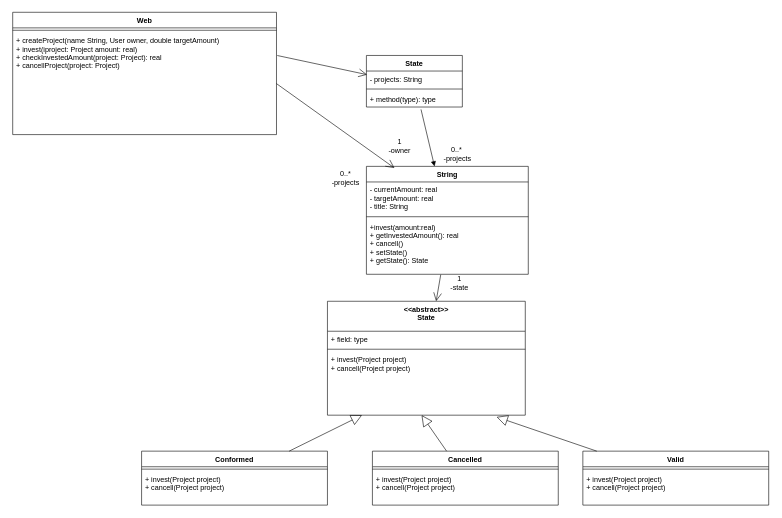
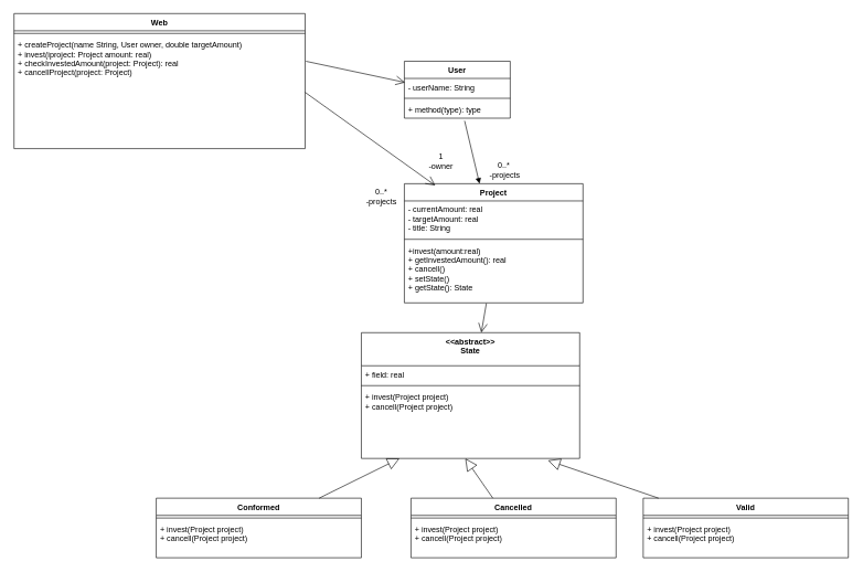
  <mxCell id="0" />
  <mxCell id="1" parent="0" />
  <mxCell id="2" value="Web" style="swimlane;fontStyle=1;align=center;verticalAlign=top;childLayout=stackLayout;horizontal=1;startSize=26;horizontalStack=0;resizeParent=1;resizeParentMax=0;resizeLast=0;collapsible=1;marginBottom=0;" vertex="1" parent="1"><mxGeometry x="20" y="20" width="440" height="204" as="geometry" /></mxCell>
  <mxCell id="3" value="" style="line;strokeWidth=1;fillColor=none;align=left;verticalAlign=middle;spacingTop=-1;spacingLeft=3;spacingRight=3;rotatable=0;labelPosition=right;points=[];portConstraint=eastwest;" vertex="1" parent="2"><mxGeometry y="26" width="440" height="8" as="geometry" /></mxCell>
  <mxCell id="4" value="+ createProject(name String, User owner, double targetAmount)&#10;+ invest(iproject: Project amount: real)&#10;+ checkInvestedAmount(project: Project): real&#10;+ cancellProject(project: Project)&#10;" style="text;strokeColor=none;fillColor=none;align=left;verticalAlign=top;spacingLeft=4;spacingRight=4;overflow=hidden;rotatable=0;points=[[0,0.5],[1,0.5]];portConstraint=eastwest;" vertex="1" parent="2"><mxGeometry y="34" width="440" height="170" as="geometry" /></mxCell>
- <mxCell id="5" value="State" style="swimlane;fontStyle=1;align=center;verticalAlign=top;childLayout=stackLayout;horizontal=1;startSize=26;horizontalStack=0;resizeParent=1;resizeParentMax=0;resizeLast=0;collapsible=1;marginBottom=0;" vertex="1" parent="1"><mxGeometry x="610" y="92" width="160" height="86" as="geometry" /></mxCell>
- <mxCell id="6" value="- projects: String" style="text;strokeColor=none;fillColor=none;align=left;verticalAlign=top;spacingLeft=4;spacingRight=4;overflow=hidden;rotatable=0;points=[[0,0.5],[1,0.5]];portConstraint=eastwest;" vertex="1" parent="5"><mxGeometry y="26" width="160" height="26" as="geometry" /></mxCell>
+ <mxCell id="5" value="User" style="swimlane;fontStyle=1;align=center;verticalAlign=top;childLayout=stackLayout;horizontal=1;startSize=26;horizontalStack=0;resizeParent=1;resizeParentMax=0;resizeLast=0;collapsible=1;marginBottom=0;" vertex="1" parent="1"><mxGeometry x="610" y="92" width="160" height="86" as="geometry" /></mxCell>
+ <mxCell id="6" value="- userName: String" style="text;strokeColor=none;fillColor=none;align=left;verticalAlign=top;spacingLeft=4;spacingRight=4;overflow=hidden;rotatable=0;points=[[0,0.5],[1,0.5]];portConstraint=eastwest;" vertex="1" parent="5"><mxGeometry y="26" width="160" height="26" as="geometry" /></mxCell>
  <mxCell id="7" value="" style="line;strokeWidth=1;fillColor=none;align=left;verticalAlign=middle;spacingTop=-1;spacingLeft=3;spacingRight=3;rotatable=0;labelPosition=right;points=[];portConstraint=eastwest;" vertex="1" parent="5"><mxGeometry y="52" width="160" height="8" as="geometry" /></mxCell>
  <mxCell id="8" value="+ method(type): type" style="text;strokeColor=none;fillColor=none;align=left;verticalAlign=top;spacingLeft=4;spacingRight=4;overflow=hidden;rotatable=0;points=[[0,0.5],[1,0.5]];portConstraint=eastwest;" vertex="1" parent="5"><mxGeometry y="60" width="160" height="26" as="geometry" /></mxCell>
- <mxCell id="9" value="String" style="swimlane;fontStyle=1;align=center;verticalAlign=top;childLayout=stackLayout;horizontal=1;startSize=26;horizontalStack=0;resizeParent=1;resizeParentMax=0;resizeLast=0;collapsible=1;marginBottom=0;" vertex="1" parent="1"><mxGeometry x="610" y="277" width="270" height="180" as="geometry" /></mxCell>
+ <mxCell id="9" value="Project" style="swimlane;fontStyle=1;align=center;verticalAlign=top;childLayout=stackLayout;horizontal=1;startSize=26;horizontalStack=0;resizeParent=1;resizeParentMax=0;resizeLast=0;collapsible=1;marginBottom=0;" vertex="1" parent="1"><mxGeometry x="610" y="277" width="270" height="180" as="geometry" /></mxCell>
  <mxCell id="10" value="- currentAmount: real&#10;- targetAmount: real&#10;- title: String" style="text;strokeColor=none;fillColor=none;align=left;verticalAlign=top;spacingLeft=4;spacingRight=4;overflow=hidden;rotatable=0;points=[[0,0.5],[1,0.5]];portConstraint=eastwest;" vertex="1" parent="9"><mxGeometry y="26" width="270" height="54" as="geometry" /></mxCell>
  <mxCell id="11" value="" style="line;strokeWidth=1;fillColor=none;align=left;verticalAlign=middle;spacingTop=-1;spacingLeft=3;spacingRight=3;rotatable=0;labelPosition=right;points=[];portConstraint=eastwest;" vertex="1" parent="9"><mxGeometry y="80" width="270" height="8" as="geometry" /></mxCell>
  <mxCell id="12" value="+invest(amount:real)&#10;+ getInvestedAmount(): real&#10;+ cancell()&#10;+ setState()&#10;+ getState(): State" style="text;strokeColor=none;fillColor=none;align=left;verticalAlign=top;spacingLeft=4;spacingRight=4;overflow=hidden;rotatable=0;points=[[0,0.5],[1,0.5]];portConstraint=eastwest;" vertex="1" parent="9"><mxGeometry y="88" width="270" height="92" as="geometry" /></mxCell>
  <mxCell id="13" value="0..*&lt;br&gt;&amp;nbsp;-projects" style="text;html=1;align=center;verticalAlign=middle;resizable=0;points=[];autosize=1;strokeColor=none;fillColor=none;" vertex="1" parent="1"><mxGeometry x="730" y="242" width="60" height="30" as="geometry" /></mxCell>
  <mxCell id="14" value="" style="endArrow=none;startArrow=block;endFill=1;startFill=1;html=1;rounded=0;entryX=0.569;entryY=1.154;entryDx=0;entryDy=0;entryPerimeter=0;" edge="1" parent="1" source="9" target="8"><mxGeometry width="160" relative="1" as="geometry"><mxPoint x="420" y="212" as="sourcePoint" /><mxPoint x="580" y="212" as="targetPoint" /></mxGeometry></mxCell>
  <mxCell id="15" value="1&lt;br&gt;-owner" style="text;html=1;align=center;verticalAlign=middle;resizable=0;points=[];autosize=1;strokeColor=none;fillColor=none;" vertex="1" parent="1"><mxGeometry x="640" y="228" width="50" height="30" as="geometry" /></mxCell>
  <mxCell id="16" value="&lt;&lt;abstract&gt;&gt;&#10;State" style="swimlane;fontStyle=1;align=center;verticalAlign=top;childLayout=stackLayout;horizontal=1;startSize=50;horizontalStack=0;resizeParent=1;resizeParentMax=0;resizeLast=0;collapsible=1;marginBottom=0;" vertex="1" parent="1"><mxGeometry x="545" y="502" width="330" height="190" as="geometry" /></mxCell>
- <mxCell id="17" value="+ field: type" style="text;strokeColor=none;fillColor=none;align=left;verticalAlign=top;spacingLeft=4;spacingRight=4;overflow=hidden;rotatable=0;points=[[0,0.5],[1,0.5]];portConstraint=eastwest;" vertex="1" parent="16"><mxGeometry y="50" width="330" height="26" as="geometry" /></mxCell>
+ <mxCell id="17" value="+ field: real" style="text;strokeColor=none;fillColor=none;align=left;verticalAlign=top;spacingLeft=4;spacingRight=4;overflow=hidden;rotatable=0;points=[[0,0.5],[1,0.5]];portConstraint=eastwest;" vertex="1" parent="16"><mxGeometry y="50" width="330" height="26" as="geometry" /></mxCell>
  <mxCell id="18" value="" style="line;strokeWidth=1;fillColor=none;align=left;verticalAlign=middle;spacingTop=-1;spacingLeft=3;spacingRight=3;rotatable=0;labelPosition=right;points=[];portConstraint=eastwest;" vertex="1" parent="16"><mxGeometry y="76" width="330" height="8" as="geometry" /></mxCell>
  <mxCell id="19" value="+ invest(Project project)&#10;+ cancell(Project project)" style="text;strokeColor=none;fillColor=none;align=left;verticalAlign=top;spacingLeft=4;spacingRight=4;overflow=hidden;rotatable=0;points=[[0,0.5],[1,0.5]];portConstraint=eastwest;" vertex="1" parent="16"><mxGeometry y="84" width="330" height="106" as="geometry" /></mxCell>
  <mxCell id="20" value="" style="endArrow=open;endFill=1;endSize=12;html=1;rounded=0;exitX=0.459;exitY=1.008;exitDx=0;exitDy=0;exitPerimeter=0;" edge="1" parent="1" source="12" target="16"><mxGeometry width="160" relative="1" as="geometry"><mxPoint x="420" y="402" as="sourcePoint" /><mxPoint x="580" y="402" as="targetPoint" /></mxGeometry></mxCell>
- <mxCell id="21" value="1&lt;br&gt;-state" style="text;html=1;align=center;verticalAlign=middle;resizable=0;points=[];autosize=1;strokeColor=none;fillColor=none;" vertex="1" parent="1"><mxGeometry x="740" y="457" width="50" height="30" as="geometry" /></mxCell>
  <mxCell id="22" value="Conformed" style="swimlane;fontStyle=1;align=center;verticalAlign=top;childLayout=stackLayout;horizontal=1;startSize=26;horizontalStack=0;resizeParent=1;resizeParentMax=0;resizeLast=0;collapsible=1;marginBottom=0;" vertex="1" parent="1"><mxGeometry x="235" y="752" width="310" height="90" as="geometry" /></mxCell>
  <mxCell id="23" value="" style="line;strokeWidth=1;fillColor=none;align=left;verticalAlign=middle;spacingTop=-1;spacingLeft=3;spacingRight=3;rotatable=0;labelPosition=right;points=[];portConstraint=eastwest;" vertex="1" parent="22"><mxGeometry y="26" width="310" height="8" as="geometry" /></mxCell>
  <mxCell id="24" value="+ invest(Project project)&#10;+ cancell(Project project)" style="text;strokeColor=none;fillColor=none;align=left;verticalAlign=top;spacingLeft=4;spacingRight=4;overflow=hidden;rotatable=0;points=[[0,0.5],[1,0.5]];portConstraint=eastwest;" vertex="1" parent="22"><mxGeometry y="34" width="310" height="56" as="geometry" /></mxCell>
  <mxCell id="25" value="Cancelled" style="swimlane;fontStyle=1;align=center;verticalAlign=top;childLayout=stackLayout;horizontal=1;startSize=26;horizontalStack=0;resizeParent=1;resizeParentMax=0;resizeLast=0;collapsible=1;marginBottom=0;" vertex="1" parent="1"><mxGeometry x="620" y="752" width="310" height="90" as="geometry" /></mxCell>
  <mxCell id="26" value="" style="line;strokeWidth=1;fillColor=none;align=left;verticalAlign=middle;spacingTop=-1;spacingLeft=3;spacingRight=3;rotatable=0;labelPosition=right;points=[];portConstraint=eastwest;" vertex="1" parent="25"><mxGeometry y="26" width="310" height="8" as="geometry" /></mxCell>
  <mxCell id="27" value="+ invest(Project project)&#10;+ cancell(Project project)" style="text;strokeColor=none;fillColor=none;align=left;verticalAlign=top;spacingLeft=4;spacingRight=4;overflow=hidden;rotatable=0;points=[[0,0.5],[1,0.5]];portConstraint=eastwest;" vertex="1" parent="25"><mxGeometry y="34" width="310" height="56" as="geometry" /></mxCell>
  <mxCell id="28" value="Valid" style="swimlane;fontStyle=1;align=center;verticalAlign=top;childLayout=stackLayout;horizontal=1;startSize=26;horizontalStack=0;resizeParent=1;resizeParentMax=0;resizeLast=0;collapsible=1;marginBottom=0;" vertex="1" parent="1"><mxGeometry x="971" y="752" width="310" height="90" as="geometry" /></mxCell>
  <mxCell id="29" value="" style="line;strokeWidth=1;fillColor=none;align=left;verticalAlign=middle;spacingTop=-1;spacingLeft=3;spacingRight=3;rotatable=0;labelPosition=right;points=[];portConstraint=eastwest;" vertex="1" parent="28"><mxGeometry y="26" width="310" height="8" as="geometry" /></mxCell>
  <mxCell id="30" value="+ invest(Project project)&#10;+ cancell(Project project)" style="text;strokeColor=none;fillColor=none;align=left;verticalAlign=top;spacingLeft=4;spacingRight=4;overflow=hidden;rotatable=0;points=[[0,0.5],[1,0.5]];portConstraint=eastwest;" vertex="1" parent="28"><mxGeometry y="34" width="310" height="56" as="geometry" /></mxCell>
  <mxCell id="31" value="" style="endArrow=block;endSize=16;endFill=0;html=1;rounded=0;" edge="1" parent="1" source="22" target="19"><mxGeometry width="160" relative="1" as="geometry"><mxPoint x="520" y="692" as="sourcePoint" /><mxPoint x="680" y="692" as="targetPoint" /></mxGeometry></mxCell>
  <mxCell id="32" value="" style="endArrow=block;endSize=16;endFill=0;html=1;rounded=0;entryX=0.476;entryY=1;entryDx=0;entryDy=0;entryPerimeter=0;" edge="1" parent="1" source="25" target="19"><mxGeometry width="160" relative="1" as="geometry"><mxPoint x="488.205" y="762" as="sourcePoint" /><mxPoint x="611.282" y="702" as="targetPoint" /></mxGeometry></mxCell>
  <mxCell id="33" value="" style="endArrow=block;endSize=16;endFill=0;html=1;rounded=0;entryX=0.855;entryY=1.028;entryDx=0;entryDy=0;entryPerimeter=0;" edge="1" parent="1" source="28" target="19"><mxGeometry width="160" relative="1" as="geometry"><mxPoint x="754.558" y="762" as="sourcePoint" /><mxPoint x="712.08" y="702" as="targetPoint" /></mxGeometry></mxCell>
  <mxCell id="34" value="" style="endArrow=open;endFill=1;endSize=12;html=1;rounded=0;exitX=1;exitY=0.5;exitDx=0;exitDy=0;entryX=0.173;entryY=0.015;entryDx=0;entryDy=0;entryPerimeter=0;" edge="1" parent="1" source="4" target="9"><mxGeometry width="160" relative="1" as="geometry"><mxPoint x="490" y="312" as="sourcePoint" /><mxPoint x="650" y="312" as="targetPoint" /></mxGeometry></mxCell>
  <mxCell id="35" value="0..*&lt;br&gt;-projects" style="text;html=1;align=center;verticalAlign=middle;resizable=0;points=[];autosize=1;strokeColor=none;fillColor=none;" vertex="1" parent="1"><mxGeometry x="545" y="282" width="60" height="30" as="geometry" /></mxCell>
  <mxCell id="36" value="" style="endArrow=open;endFill=1;endSize=12;html=1;rounded=0;exitX=1.003;exitY=0.224;exitDx=0;exitDy=0;entryX=0.006;entryY=0.231;entryDx=0;entryDy=0;entryPerimeter=0;exitPerimeter=0;" edge="1" parent="1" source="4" target="6"><mxGeometry width="160" relative="1" as="geometry"><mxPoint x="480" y="217" as="sourcePoint" /><mxPoint x="668.06" y="304.01" as="targetPoint" /></mxGeometry></mxCell>
